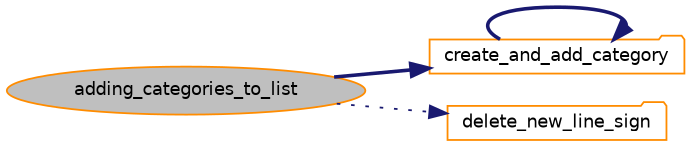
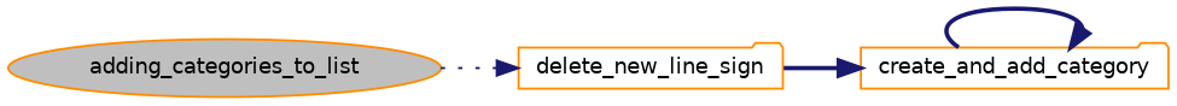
  digraph {
    rankdir=LR
    node [color=darkorange fillcolor=white fontname=Helvetica fontsize=10 shape=folder style=filled]
    edge [color=midnightblue fontname=Helvetica fontsize=10 labelfontname=Helvetica labelfontsize=10 style=bold]
    n1 [fillcolor=grey75 fontcolor=black height=0.2 label=adding_categories_to_list shape=ellipse width=0.4]
    n2 [height=0.2 label=create_and_add_category width=0.4]
    n3 [height=0.2 label=delete_new_line_sign width=0.4]
-   n1 -> n2
+   n3 -> n2
    n1 -> n3 [style=dotted]
    n2 -> n2
  }
